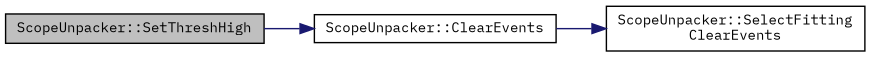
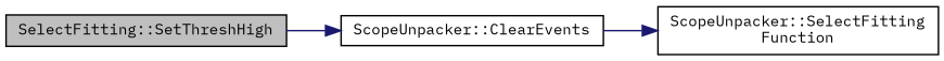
  digraph {
    fontname="IBM Plex Mono"
    rankdir=LR
    node [color=black fillcolor=white fontname="IBM Plex Mono" fontsize=10 shape=record style=filled]
    edge [color=midnightblue fontname="IBM Plex Mono" fontsize=10 labelfontname=Helvetica labelfontsize=10 style=solid]
-   n1 [fillcolor=grey75 fontcolor=black height=0.2 label="ScopeUnpacker::SetThreshHigh" width=0.4]
+   n1 [fillcolor=grey75 fontcolor=black height=0.2 label="SelectFitting::SetThreshHigh" width=0.4]
    n2 [height=0.2 label="ScopeUnpacker::ClearEvents" width=0.4]
-   n3 [height=0.2 label="ScopeUnpacker::SelectFitting\lClearEvents" width=0.4]
+   n3 [height=0.2 label="ScopeUnpacker::SelectFitting\lFunction" width=0.4]
    n1 -> n2
    n2 -> n3
  }
